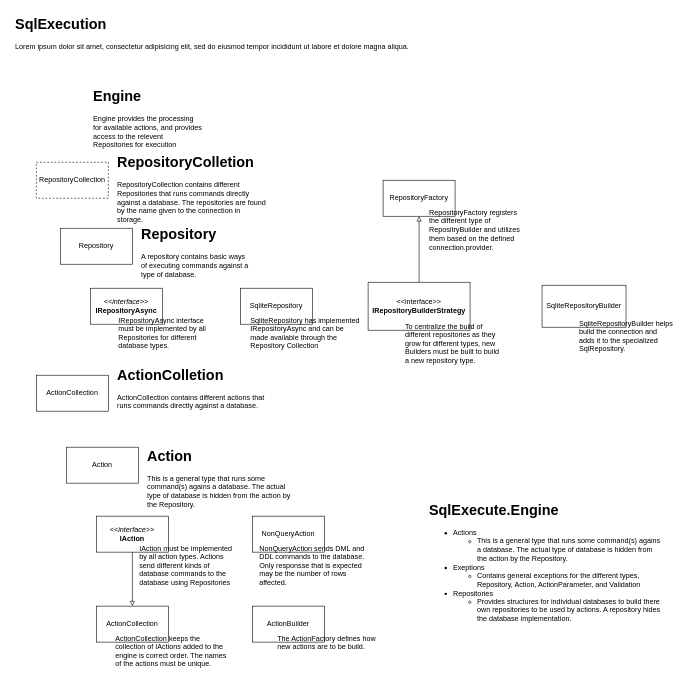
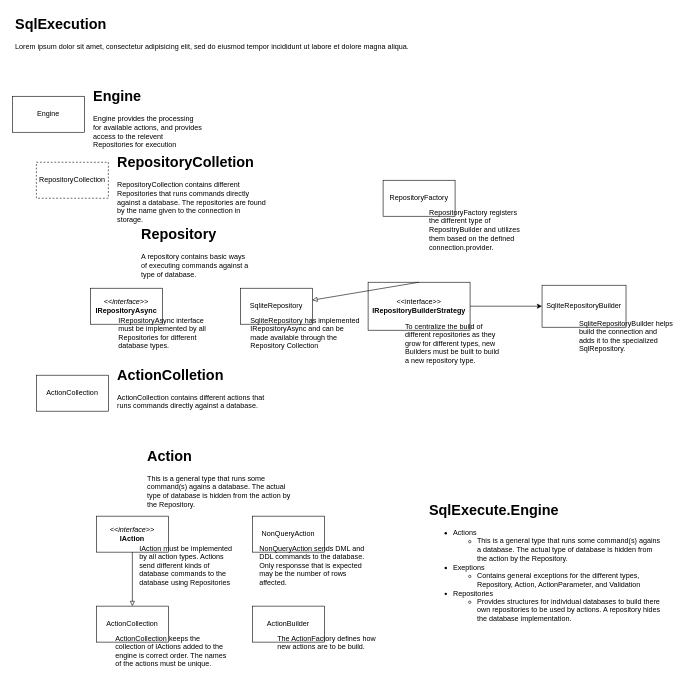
  <mxCell id="0" />
  <mxCell id="1" parent="0" />
+ <mxCell id="2" value="Engine" style="rounded=0;whiteSpace=wrap;html=1;" vertex="1" parent="1"><mxGeometry x="20" y="160" width="120" height="60" as="geometry" /></mxCell>
  <mxCell id="3" value="RepositoryCollection" style="rounded=0;whiteSpace=wrap;html=1;dashed=1;" vertex="1" parent="1"><mxGeometry x="60" y="270" width="120" height="60" as="geometry" /></mxCell>
  <mxCell id="4" value="&lt;h1&gt;SqlExecution&lt;/h1&gt;&lt;p&gt;Lorem ipsum dolor sit amet, consectetur adipisicing elit, sed do eiusmod tempor incididunt ut labore et dolore magna aliqua.&lt;/p&gt;" style="text;html=1;strokeColor=none;fillColor=none;spacing=5;spacingTop=-20;whiteSpace=wrap;overflow=hidden;rounded=0;" vertex="1" parent="1"><mxGeometry x="20" y="20" width="750" height="80" as="geometry" /></mxCell>
  <mxCell id="5" value="&lt;h1&gt;Engine&lt;/h1&gt;&lt;p&gt;Engine provides the processing for available actions, and provides access to the relevent Repositories for execution&lt;/p&gt;" style="text;html=1;strokeColor=none;fillColor=none;spacing=5;spacingTop=-20;whiteSpace=wrap;overflow=hidden;rounded=0;" vertex="1" parent="1"><mxGeometry x="150" y="140" width="190" height="120" as="geometry" /></mxCell>
  <mxCell id="6" value="&lt;h1&gt;RepositoryColletion&lt;/h1&gt;&lt;p&gt;RepositoryCollection contains different Repositories that runs commands directly against a database. The repositories are found by the name given to the connection in storage.&lt;/p&gt;" style="text;html=1;strokeColor=none;fillColor=none;spacing=5;spacingTop=-20;whiteSpace=wrap;overflow=hidden;rounded=0;" vertex="1" parent="1"><mxGeometry x="190" y="250" width="260" height="130" as="geometry" /></mxCell>
- <mxCell id="7" value="Action" style="rounded=0;whiteSpace=wrap;html=1;" vertex="1" parent="1"><mxGeometry x="110" y="745" width="120" height="60" as="geometry" /></mxCell>
  <mxCell id="8" value="&lt;h1&gt;Action&lt;/h1&gt;&lt;p&gt;This is a general type that runs some command(s) agains a database. The actual type of database is hidden from the action by the Repository.&lt;/p&gt;" style="text;html=1;strokeColor=none;fillColor=none;spacing=5;spacingTop=-20;whiteSpace=wrap;overflow=hidden;rounded=0;" vertex="1" parent="1"><mxGeometry x="240" y="740" width="255" height="110" as="geometry" /></mxCell>
- <mxCell id="9" value="Repository" style="rounded=0;whiteSpace=wrap;html=1;" vertex="1" parent="1"><mxGeometry x="100" y="380" width="120" height="60" as="geometry" /></mxCell>
  <mxCell id="10" value="&lt;h1&gt;Repository&lt;/h1&gt;&lt;p&gt;A repository contains basic ways of executing commands against a type of database.&lt;/p&gt;" style="text;html=1;strokeColor=none;fillColor=none;spacing=5;spacingTop=-20;whiteSpace=wrap;overflow=hidden;rounded=0;" vertex="1" parent="1"><mxGeometry x="230" y="370" width="190" height="120" as="geometry" /></mxCell>
  <mxCell id="11" value="&lt;i&gt;&amp;lt;&amp;lt;interface&amp;gt;&amp;gt;&lt;/i&gt;&lt;br&gt;&lt;b&gt;IRepositoryAsync&lt;/b&gt;" style="rounded=0;whiteSpace=wrap;html=1;" vertex="1" parent="1"><mxGeometry x="150" y="480" width="120" height="60" as="geometry" /></mxCell>
  <mxCell id="12" value="IRepositoryAsync interface must be implemented by all Repositories for different database types." style="text;html=1;strokeColor=none;fillColor=none;align=left;verticalAlign=top;whiteSpace=wrap;rounded=0;labelPosition=center;verticalLabelPosition=middle;" vertex="1" parent="1"><mxGeometry x="195" y="520" width="160" height="80" as="geometry" /></mxCell>
  <mxCell id="13" value="SqliteRepository" style="rounded=0;whiteSpace=wrap;html=1;" vertex="1" parent="1"><mxGeometry x="400" y="480" width="120" height="60" as="geometry" /></mxCell>
  <mxCell id="14" value="SqliteRepository has implemented IRepositoryAsync and can be made available through the Repository Collection" style="text;html=1;strokeColor=none;fillColor=none;align=left;verticalAlign=top;whiteSpace=wrap;rounded=0;labelPosition=center;verticalLabelPosition=middle;" vertex="1" parent="1"><mxGeometry x="415" y="520" width="190" height="80" as="geometry" /></mxCell>
  <mxCell id="15" value="&lt;i&gt;&amp;lt;&amp;lt;interface&amp;gt;&amp;gt;&lt;/i&gt;&lt;br&gt;&lt;b&gt;IAction&lt;/b&gt;" style="rounded=0;whiteSpace=wrap;html=1;" vertex="1" parent="1"><mxGeometry x="160" y="860" width="120" height="60" as="geometry" /></mxCell>
  <mxCell id="16" value="NonQueryAction" style="rounded=0;whiteSpace=wrap;html=1;" vertex="1" parent="1"><mxGeometry x="420" y="860" width="120" height="60" as="geometry" /></mxCell>
  <mxCell id="17" value="NonQueryAction sends DML and DDL commands to the database. Only responsse that is expected may be the number of rows affected." style="text;html=1;strokeColor=none;fillColor=none;align=left;verticalAlign=top;whiteSpace=wrap;rounded=0;labelPosition=center;verticalLabelPosition=middle;" vertex="1" parent="1"><mxGeometry x="430" y="900" width="190" height="80" as="geometry" /></mxCell>
  <mxCell id="18" value="&amp;lt;&amp;lt;interface&amp;gt;&amp;gt;&lt;br&gt;&lt;b&gt;IRepositoryBuilderStrategy&lt;/b&gt;" style="rounded=0;whiteSpace=wrap;html=1;" vertex="1" parent="1"><mxGeometry x="613" y="470" width="170" height="80" as="geometry" /></mxCell>
  <mxCell id="19" value="To centralize the build of different repositories as they grow for different types, new Builders must be built to build a new repository type." style="text;html=1;strokeColor=none;fillColor=none;align=left;verticalAlign=top;whiteSpace=wrap;rounded=0;labelPosition=center;verticalLabelPosition=middle;" vertex="1" parent="1"><mxGeometry x="673" y="530" width="160" height="80" as="geometry" /></mxCell>
+ <mxCell id="20" value="" style="endArrow=classic;html=1;rounded=0;exitX=1;exitY=0.5;exitDx=0;exitDy=0;entryX=0;entryY=0.5;entryDx=0;entryDy=0;" edge="1" parent="1" source="18" target="21"><mxGeometry width="50" height="50" relative="1" as="geometry"><mxPoint x="823" y="670" as="sourcePoint" /><mxPoint x="873" y="620" as="targetPoint" /></mxGeometry></mxCell>
  <mxCell id="21" value="SqliteRepositoryBuilder" style="rounded=0;whiteSpace=wrap;html=1;" vertex="1" parent="1"><mxGeometry x="903" y="475" width="140" height="70" as="geometry" /></mxCell>
  <mxCell id="22" value="SqliteRepositoryBuilder helps build the connection and adds it to the specialized SqlRepository." style="text;html=1;strokeColor=none;fillColor=none;align=left;verticalAlign=top;whiteSpace=wrap;rounded=0;labelPosition=center;verticalLabelPosition=middle;" vertex="1" parent="1"><mxGeometry x="963" y="525" width="160" height="80" as="geometry" /></mxCell>
  <mxCell id="23" value="RepositoryFactory" style="rounded=0;whiteSpace=wrap;html=1;" vertex="1" parent="1"><mxGeometry x="638" y="300" width="120" height="60" as="geometry" /></mxCell>
- <mxCell id="24" value="" style="endArrow=block;html=1;rounded=0;exitX=0.5;exitY=0;exitDx=0;exitDy=0;entryX=0.5;entryY=1;entryDx=0;entryDy=0;endFill=0;" edge="1" parent="1" source="18" target="23"><mxGeometry width="50" height="50" relative="1" as="geometry"><mxPoint x="663" y="450" as="sourcePoint" /><mxPoint x="713" y="400" as="targetPoint" /></mxGeometry></mxCell>
+ <mxCell id="24" value="" style="endArrow=block;html=1;rounded=0;exitX=0.5;exitY=0;exitDx=0;exitDy=0;endFill=0;" edge="1" parent="1" source="18" target="13"><mxGeometry width="50" height="50" relative="1" as="geometry"><mxPoint x="663" y="450" as="sourcePoint" /><mxPoint x="713" y="400" as="targetPoint" /></mxGeometry></mxCell>
  <mxCell id="25" value="RepositoryFactory registers the different type of RepositryBuilder and utilizes them based on the defined connection.provider." style="text;html=1;strokeColor=none;fillColor=none;align=left;verticalAlign=top;whiteSpace=wrap;rounded=0;labelPosition=center;verticalLabelPosition=middle;" vertex="1" parent="1"><mxGeometry x="713" y="340" width="160" height="80" as="geometry" /></mxCell>
  <mxCell id="26" value="IAction must be implemented by all action types. Actions send different kinds of database commands to the database using Repositories" style="text;html=1;strokeColor=none;fillColor=none;align=left;verticalAlign=top;whiteSpace=wrap;rounded=0;labelPosition=center;verticalLabelPosition=middle;" vertex="1" parent="1"><mxGeometry x="230" y="900" width="160" height="80" as="geometry" /></mxCell>
  <mxCell id="27" value="ActionCollection" style="rounded=0;whiteSpace=wrap;html=1;" vertex="1" parent="1"><mxGeometry x="160" y="1010" width="120" height="60" as="geometry" /></mxCell>
  <mxCell id="28" value="" style="endArrow=block;html=1;rounded=0;exitX=0.5;exitY=1;exitDx=0;exitDy=0;entryX=0.5;entryY=0;entryDx=0;entryDy=0;endFill=0;" edge="1" parent="1" source="15" target="27"><mxGeometry x="-1" y="508" width="50" height="50" relative="1" as="geometry"><mxPoint x="300" y="1110" as="sourcePoint" /><mxPoint x="300" y="1000" as="targetPoint" /><mxPoint x="293" y="460" as="offset" /></mxGeometry></mxCell>
  <mxCell id="29" value="ActionCollection keeps the collection of IActions added to the engine is correct order. The names of the actions must be unique." style="text;html=1;strokeColor=none;fillColor=none;align=left;verticalAlign=top;whiteSpace=wrap;rounded=0;labelPosition=center;verticalLabelPosition=middle;" vertex="1" parent="1"><mxGeometry x="190" y="1050" width="190" height="80" as="geometry" /></mxCell>
  <mxCell id="30" value="&lt;h1&gt;SqlExecute.Engine&lt;/h1&gt;&lt;div&gt;&lt;ul&gt;&lt;li&gt;Actions&lt;/li&gt;&lt;ul&gt;&lt;li&gt;&lt;span style=&quot;background-color: initial;&quot;&gt;This is a general type that runs some command(s) agains a database. The actual type of database is hidden from the action by the Repository.&lt;/span&gt;&lt;/li&gt;&lt;/ul&gt;&lt;li&gt;Exeptions&lt;/li&gt;&lt;ul&gt;&lt;li&gt;Contains general exceptions for the different types, Repository, Action, ActionParameter, and Validation&lt;/li&gt;&lt;/ul&gt;&lt;li&gt;Repositories&lt;/li&gt;&lt;ul&gt;&lt;li&gt;Provides structures for individual databases to build there own repositories to be used by actions. A repository hides the database implementation.&lt;/li&gt;&lt;/ul&gt;&lt;/ul&gt;&lt;/div&gt;" style="text;html=1;strokeColor=none;fillColor=none;spacing=5;spacingTop=-20;whiteSpace=wrap;overflow=hidden;rounded=0;" vertex="1" parent="1"><mxGeometry x="710" y="830" width="400" height="220" as="geometry" /></mxCell>
  <mxCell id="31" value="ActionBuilder" style="rounded=0;whiteSpace=wrap;html=1;" vertex="1" parent="1"><mxGeometry x="420" y="1010" width="120" height="60" as="geometry" /></mxCell>
  <mxCell id="32" value="The ActionFactory defines how new actions are to be build." style="text;html=1;strokeColor=none;fillColor=none;align=left;verticalAlign=top;whiteSpace=wrap;rounded=0;labelPosition=center;verticalLabelPosition=middle;" vertex="1" parent="1"><mxGeometry x="460" y="1050" width="190" height="40" as="geometry" /></mxCell>
  <mxCell id="33" value="ActionCollection" style="rounded=0;whiteSpace=wrap;html=1;" vertex="1" parent="1"><mxGeometry x="60" y="625" width="120" height="60" as="geometry" /></mxCell>
  <mxCell id="34" value="&lt;h1&gt;ActionColletion&lt;/h1&gt;&lt;p&gt;ActionCollection contains different actions that runs commands directly against a database.&amp;nbsp;&lt;/p&gt;" style="text;html=1;strokeColor=none;fillColor=none;spacing=5;spacingTop=-20;whiteSpace=wrap;overflow=hidden;rounded=0;" vertex="1" parent="1"><mxGeometry x="190" y="605" width="260" height="100" as="geometry" /></mxCell>
